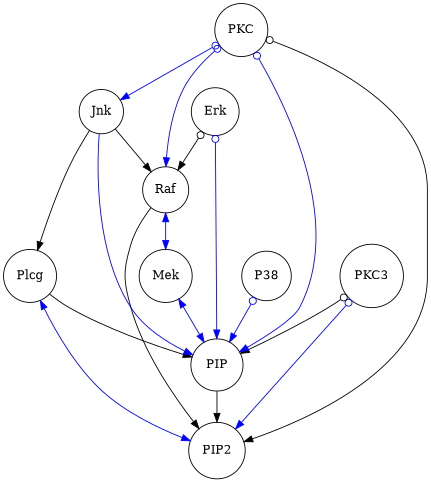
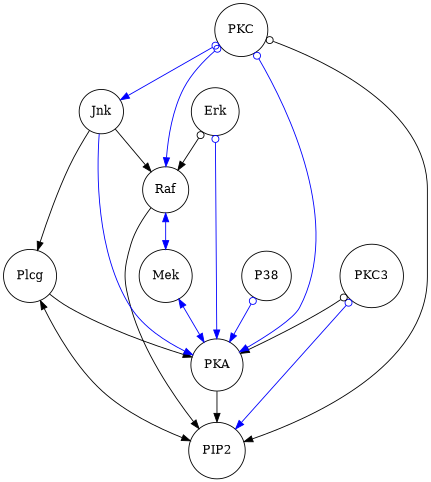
  digraph {
    node [shape=circle]
    edge [arrowhead=normal arrowtail=odot color=blue dir=both]
    Raf
    PIP2
    Mek
-   PKA [label=PIP]
+   PKA
    Plcg
    n6 [label=PKC3]
    Erk
    PKC
    Jnk
    P38
    Raf -> PIP2 [arrowhead="" arrowtail="" color="" dir=""]
    Raf -> Mek [arrowtail=normal]
    Mek -> PKA [arrowtail=normal]
    PKA -> PIP2 [arrowhead="" arrowtail="" color="" dir=""]
-   Plcg -> PIP2 [arrowtail=normal]
+   Plcg -> PIP2 [arrowtail=normal color=black]
    Plcg -> PKA [arrowhead="" arrowtail="" color="" dir=""]
    n6 -> PIP2
    n6 -> PKA [color=""]
    Erk -> Raf [color=""]
    Erk -> PKA
    PKC -> Raf
    PKC -> PIP2 [color=""]
    PKC -> PKA
    PKC -> Jnk
    Jnk -> Raf [arrowhead="" arrowtail="" color="" dir=""]
    Jnk -> PKA [arrowhead="" arrowtail="" dir=""]
    Jnk -> Plcg [arrowhead="" arrowtail="" color="" dir=""]
    P38 -> PKA
  }
